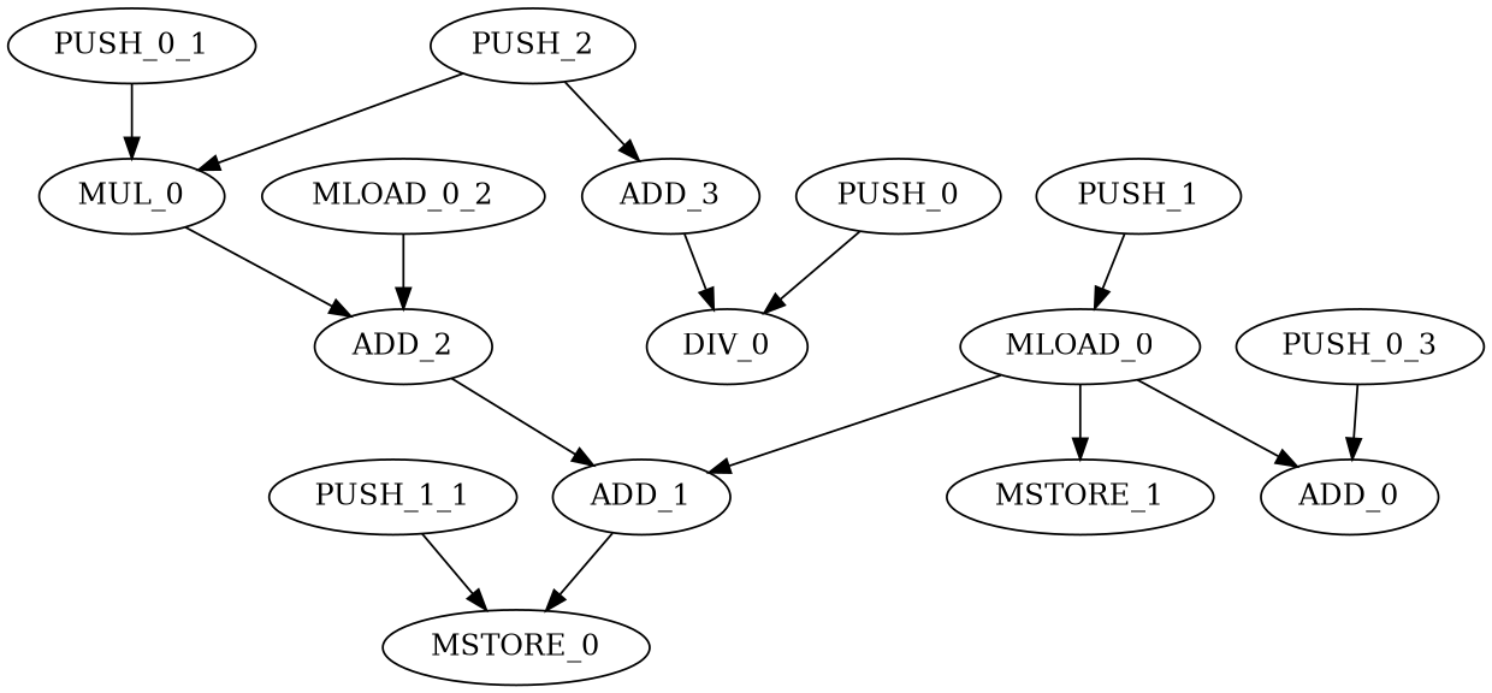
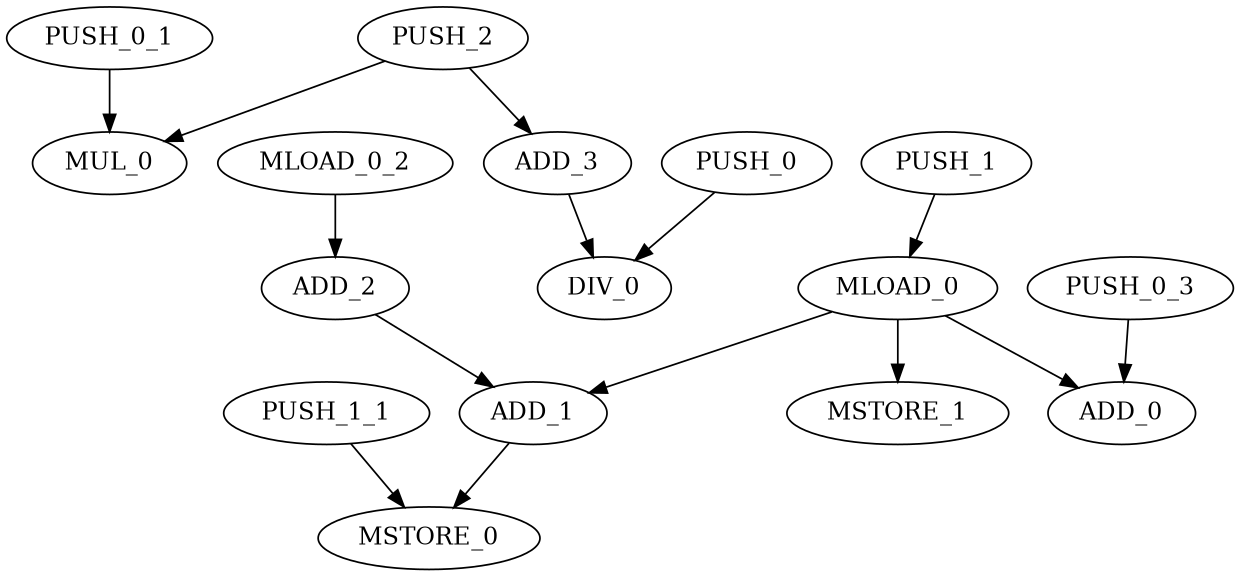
  digraph {
    n1 [height=0.5 label=ADD_0 width=1.1735]
    n2 [height=0.5 label=MLOAD_0 width=1.5887]
    n3 [height=0.5 label=ADD_1 width=1.1735]
    n4 [height=0.5 label=MSTORE_1 width=1.7693]
    n5 [height=0.5 label=MSTORE_0 width=1.7693]
    n6 [height=0.5 label=ADD_2 width=1.1735]
    n7 [height=0.5 label=MUL_0 width=1.2277]
    n8 [height=0.5 label=DIV_0 width=1.0652]
    n9 [height=0.5 label=ADD_3 width=1.1735]
    n10 [height=0.5 label=PUSH_0 width=1.354]
    n11 [height=0.5 label=PUSH_1 width=1.354]
    n12 [height=0.5 label=PUSH_2 width=1.354]
    n13 [height=0.5 label=PUSH_0_1 width=1.6429]
    n14 [height=0.5 label=MLOAD_0_2 width=1.6429]
    n15 [height=0.5 label=PUSH_1_1 width=1.6429]
    n16 [height=0.5 label=PUSH_0_3 width=1.6429]
    n2 -> n1
    n2 -> n3
    n2 -> n4
    n3 -> n5
    n6 -> n3
-   n7 -> n6
    n9 -> n8
    n10 -> n8
    n11 -> n2
    n12 -> n7
    n12 -> n9
    n13 -> n7
    n14 -> n6
    n15 -> n5
    n16 -> n1
  }
